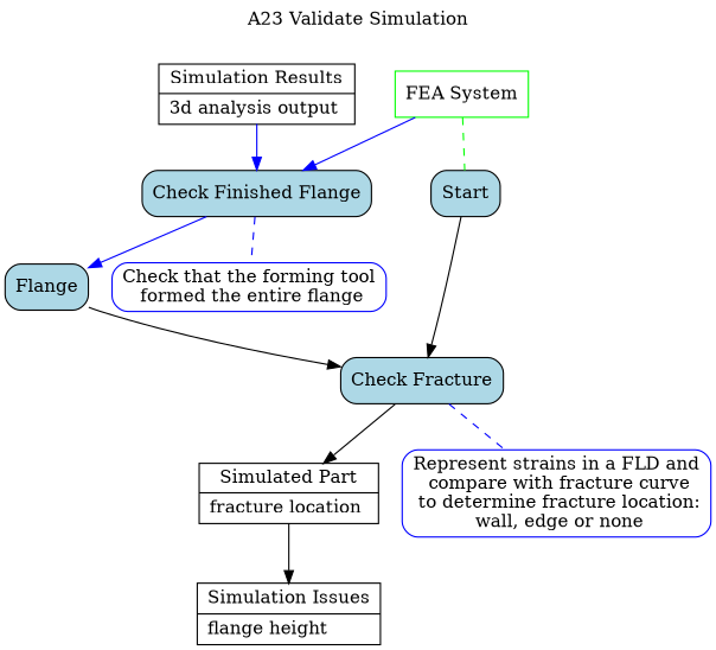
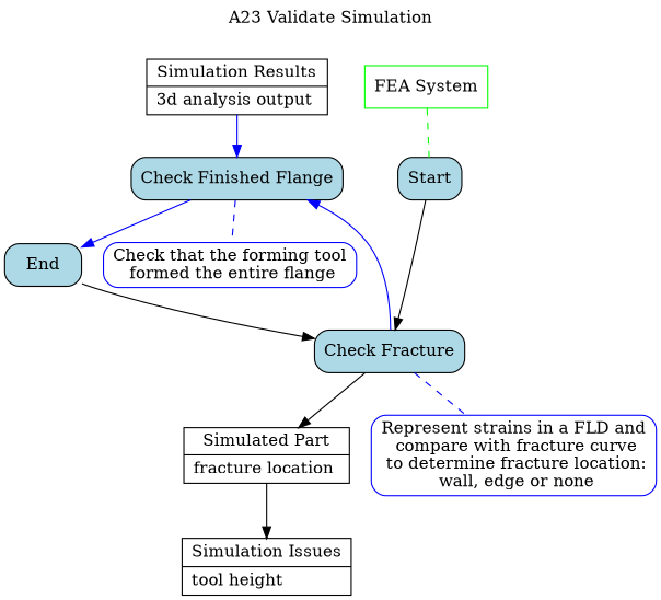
  digraph {
    label="A23 Validate Simulation"
    labelloc=t
    node [color=black fillcolor=white shape=box style="filled, rounded"]
    edge [color=blue dir=forward fontcolor=black style=solid]
    n1 [label="{Simulation Results | 3d analysis output \l}" shape=record style=filled]
    n2 [fillcolor=lightblue label="Check Finished Flange"]
    n3 [fillcolor=lightblue label="Check Fracture"]
    n4 [label="{Simulated Part | fracture location \l}" shape=record style=filled]
    n5 [color=blue label="Represent strains in a FLD and\n compare with fracture curve\n to determine fracture location:\n wall, edge or none"]
-   End [fillcolor=lightblue label=Flange]
+   End [fillcolor=lightblue]
    n7 [color=blue label="Check that the forming tool\n formed the entire flange"]
-   n8 [label="{Simulation Issues | flange height \l}" shape=record style=filled]
+   n8 [label="{Simulation Issues | tool height \l}" shape=record style=filled]
    n9 [color=green label="FEA System" style=filled]
    Start [fillcolor=lightblue]
    n1 -> n2
    n2 -> End [fontcolor=blue]
    n2 -> n7 [dir=none style=dashed fontcolor=""]
-   n9 -> n2 [fontcolor=blue]
+   n3 -> n2 [fontcolor=blue]
    n3 -> n4 [color=black]
    n3 -> n5 [dir=none style=dashed fontcolor=""]
    n4 -> n8 [color=black]
    End -> n3 [color=black]
    n9 -> Start [color=green dir=none fontcolor=blue style=dashed]
    Start -> n3 [color=black fontcolor=blue]
  }
